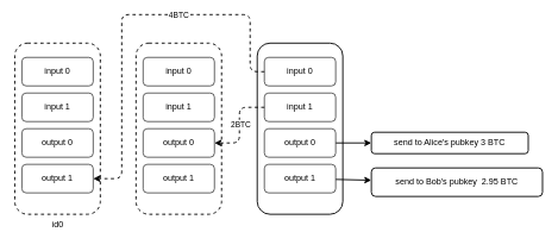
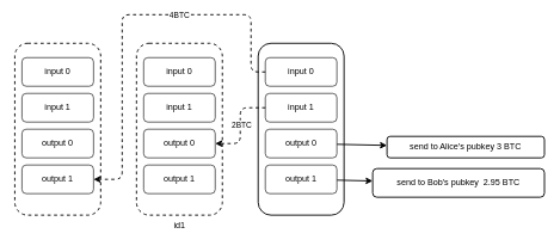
  <mxCell id="0" />
  <mxCell id="1" parent="0" />
  <mxCell id="2" value="" style="whiteSpace=wrap;html=1;rounded=1;strokeWidth=1.5;" parent="1" vertex="1"><mxGeometry x="360" y="60" width="120" height="240" as="geometry" /></mxCell>
  <mxCell id="3" value="input 0" style="whiteSpace=wrap;html=1;rounded=1;" parent="1" vertex="1"><mxGeometry x="370" y="80" width="100" height="40" as="geometry" /></mxCell>
  <mxCell id="4" value="input 1" style="whiteSpace=wrap;html=1;rounded=1;" parent="1" vertex="1"><mxGeometry x="370" y="130" width="100" height="40" as="geometry" /></mxCell>
  <mxCell id="5" value="" style="edgeStyle=none;rounded=1;orthogonalLoop=1;jettySize=auto;html=1;strokeWidth=1.5;" parent="1" source="6" target="23" edge="1"><mxGeometry relative="1" as="geometry" /></mxCell>
  <mxCell id="6" value="output 0" style="whiteSpace=wrap;html=1;rounded=1;" parent="1" vertex="1"><mxGeometry x="370" y="180" width="100" height="40" as="geometry" /></mxCell>
  <mxCell id="7" value="" style="whiteSpace=wrap;html=1;rounded=1;dashed=1;strokeWidth=1.5;" parent="1" vertex="1"><mxGeometry x="190" y="60" width="120" height="240" as="geometry" /></mxCell>
  <mxCell id="8" value="" style="edgeStyle=none;rounded=1;orthogonalLoop=1;jettySize=auto;html=1;strokeWidth=1.5;" parent="1" source="9" target="24" edge="1"><mxGeometry relative="1" as="geometry" /></mxCell>
  <mxCell id="9" value="output 1" style="whiteSpace=wrap;html=1;rounded=1;" parent="1" vertex="1"><mxGeometry x="370" y="230" width="100" height="40" as="geometry" /></mxCell>
  <mxCell id="10" value="input 0" style="whiteSpace=wrap;html=1;rounded=1;" parent="1" vertex="1"><mxGeometry x="200" y="80" width="100" height="40" as="geometry" /></mxCell>
  <mxCell id="11" value="input 1" style="whiteSpace=wrap;html=1;rounded=1;" parent="1" vertex="1"><mxGeometry x="200" y="130" width="100" height="40" as="geometry" /></mxCell>
  <mxCell id="12" value="output 1" style="whiteSpace=wrap;html=1;rounded=1;" parent="1" vertex="1"><mxGeometry x="200" y="230" width="100" height="40" as="geometry" /></mxCell>
  <mxCell id="13" value="output 0" style="whiteSpace=wrap;html=1;rounded=1;" parent="1" vertex="1"><mxGeometry x="200" y="180" width="100" height="40" as="geometry" /></mxCell>
  <mxCell id="14" value="" style="whiteSpace=wrap;html=1;rounded=1;dashed=1;strokeWidth=1.5;" parent="1" vertex="1"><mxGeometry x="20" y="60" width="120" height="240" as="geometry" /></mxCell>
  <mxCell id="15" value="input 0" style="whiteSpace=wrap;html=1;rounded=1;" parent="1" vertex="1"><mxGeometry x="30" y="80" width="100" height="40" as="geometry" /></mxCell>
  <mxCell id="16" value="input 1" style="whiteSpace=wrap;html=1;rounded=1;" parent="1" vertex="1"><mxGeometry x="30" y="130" width="100" height="40" as="geometry" /></mxCell>
  <mxCell id="17" value="output 1" style="whiteSpace=wrap;html=1;rounded=1;" parent="1" vertex="1"><mxGeometry x="30" y="230" width="100" height="40" as="geometry" /></mxCell>
  <mxCell id="18" value="output 0" style="whiteSpace=wrap;html=1;rounded=1;" parent="1" vertex="1"><mxGeometry x="30" y="180" width="100" height="40" as="geometry" /></mxCell>
  <mxCell id="19" style="edgeStyle=orthogonalEdgeStyle;rounded=1;orthogonalLoop=1;jettySize=auto;html=1;exitX=0;exitY=0.5;exitDx=0;exitDy=0;entryX=1;entryY=0.5;entryDx=0;entryDy=0;dashed=1;strokeWidth=1.5;" parent="1" source="3" target="17" edge="1"><mxGeometry relative="1" as="geometry"><Array as="points"><mxPoint x="350" y="100" /><mxPoint x="350" y="20" /><mxPoint x="170" y="20" /><mxPoint x="170" y="250" /></Array></mxGeometry></mxCell>
  <mxCell id="20" value="4BTC&lt;br&gt;" style="edgeLabel;html=1;align=center;verticalAlign=middle;resizable=0;points=[];" parent="19" vertex="1" connectable="0"><mxGeometry x="-0.268" relative="1" as="geometry"><mxPoint as="offset" /></mxGeometry></mxCell>
  <mxCell id="21" style="edgeStyle=orthogonalEdgeStyle;rounded=1;orthogonalLoop=1;jettySize=auto;html=1;exitX=0;exitY=0.5;exitDx=0;exitDy=0;entryX=1;entryY=0.5;entryDx=0;entryDy=0;dashed=1;strokeWidth=1.5;" parent="1" source="4" target="13" edge="1"><mxGeometry relative="1" as="geometry" /></mxCell>
  <mxCell id="22" value="2BTC&lt;br&gt;" style="edgeLabel;html=1;align=center;verticalAlign=middle;resizable=0;points=[];" parent="21" vertex="1" connectable="0"><mxGeometry x="-0.037" y="1" relative="1" as="geometry"><mxPoint as="offset" /></mxGeometry></mxCell>
- <mxCell id="23" value="send to Alice's pubkey 3 BTC" style="whiteSpace=wrap;html=1;rounded=1;strokeWidth=1.5;" parent="1" vertex="1"><mxGeometry x="520" y="185" width="220" height="30" as="geometry" /></mxCell>
+ <mxCell id="23" value="send to Alice's pubkey 3 BTC" style="whiteSpace=wrap;html=1;rounded=1;strokeWidth=1.5;" parent="1" vertex="1"><mxGeometry x="540" y="190" width="220" height="30" as="geometry" /></mxCell>
  <mxCell id="24" value="send to Bob's pubkey &amp;nbsp;2.95 BTC" style="whiteSpace=wrap;html=1;rounded=1;strokeWidth=1.5;" parent="1" vertex="1"><mxGeometry x="520" y="235" width="240" height="40" as="geometry" /></mxCell>
- <mxCell id="26" value="id0" style="text;html=1;align=center;verticalAlign=middle;resizable=0;points=[];autosize=1;strokeColor=none;fillColor=none;" parent="1" vertex="1"><mxGeometry x="60" y="300" width="40" height="30" as="geometry" /></mxCell>
+ <mxCell id="25" value="id1" style="text;html=1;align=center;verticalAlign=middle;resizable=0;points=[];autosize=1;strokeColor=none;fillColor=none;" parent="1" vertex="1"><mxGeometry x="230" y="300" width="40" height="30" as="geometry" /></mxCell>
